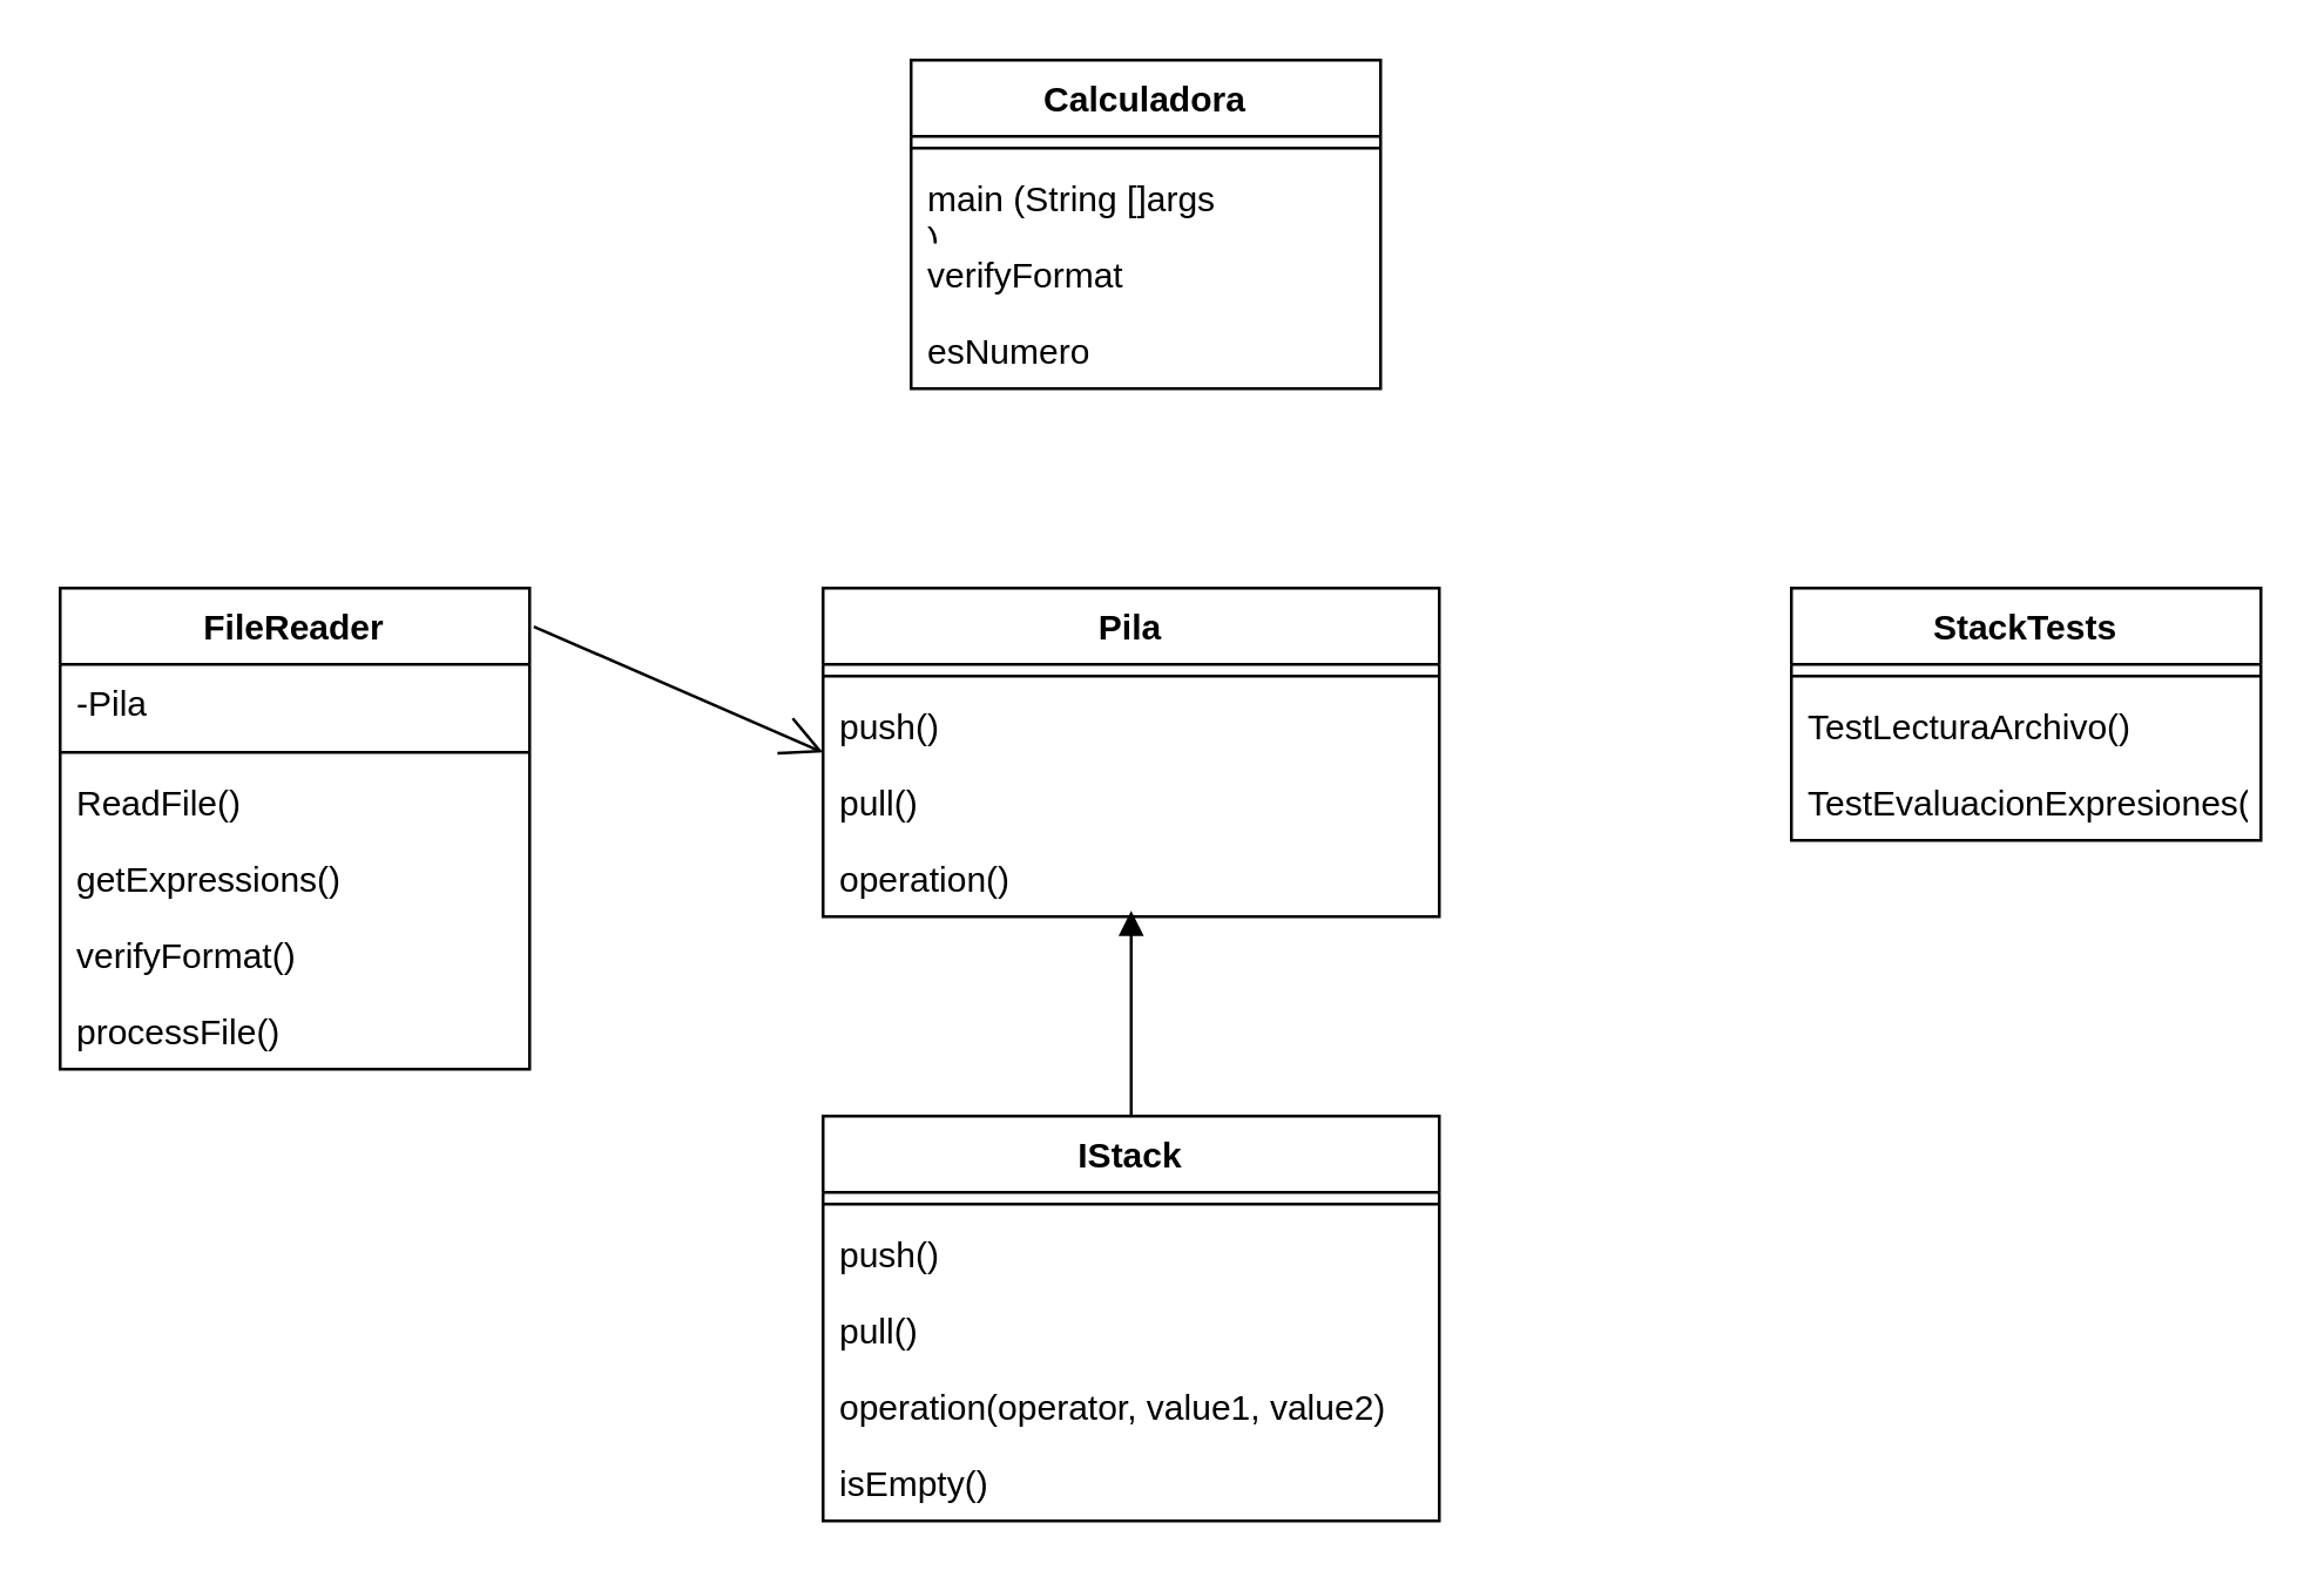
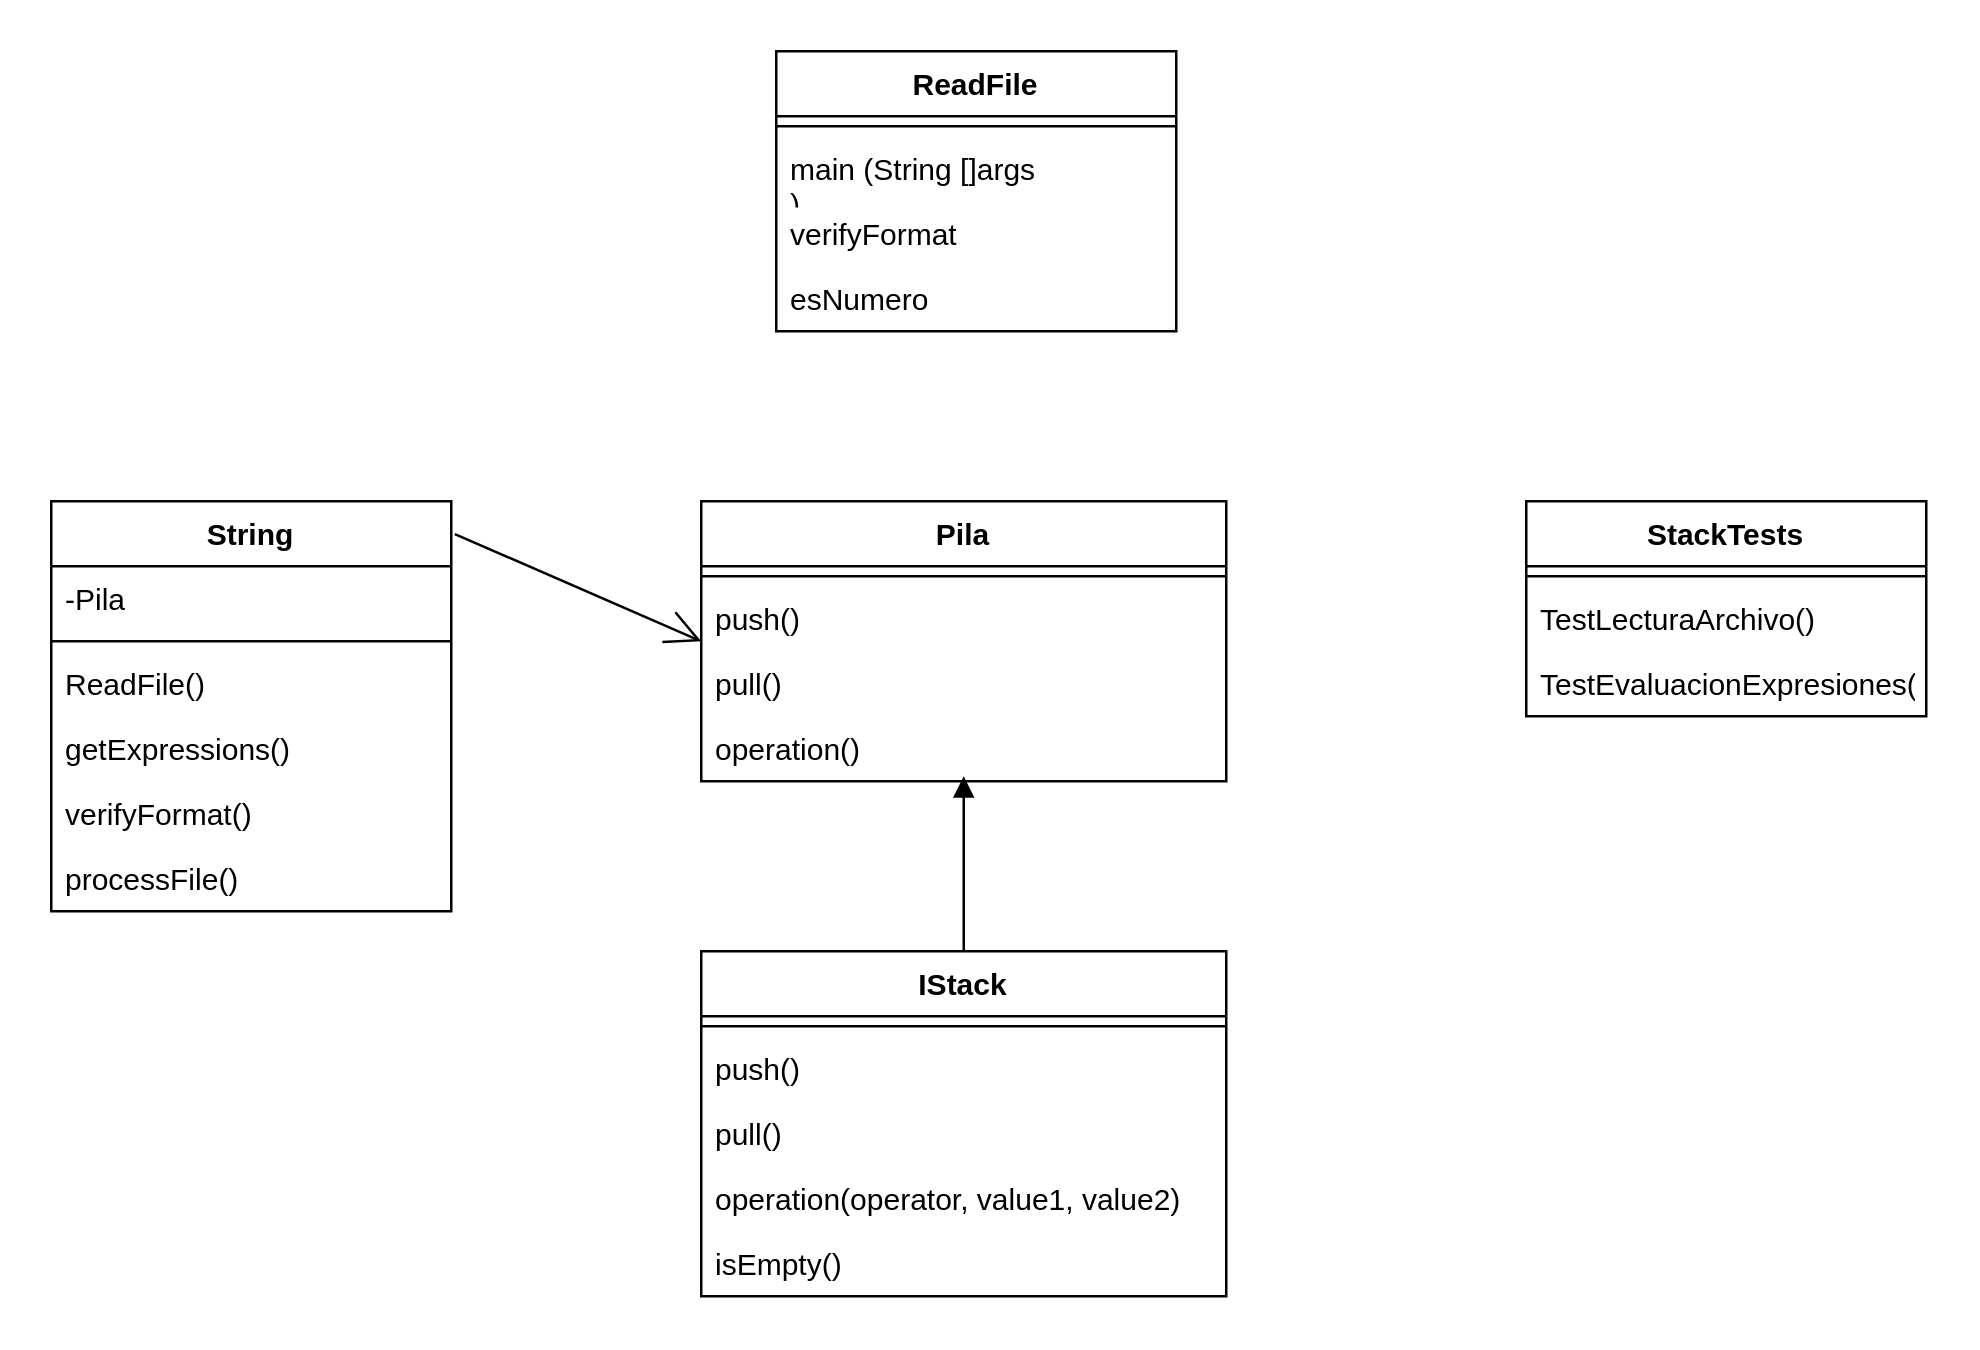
  <mxCell id="0" />
  <mxCell id="1" parent="0" />
  <mxCell id="2" value="IStack" style="swimlane;fontStyle=1;align=center;verticalAlign=top;childLayout=stackLayout;horizontal=1;startSize=26;horizontalStack=0;resizeParent=1;resizeParentMax=0;resizeLast=0;collapsible=1;marginBottom=0;whiteSpace=wrap;html=1;" parent="1" vertex="1"><mxGeometry x="280" y="380" width="210" height="138" as="geometry" /></mxCell>
  <mxCell id="3" value="" style="line;strokeWidth=1;fillColor=none;align=left;verticalAlign=middle;spacingTop=-1;spacingLeft=3;spacingRight=3;rotatable=0;labelPosition=right;points=[];portConstraint=eastwest;strokeColor=inherit;" parent="2" vertex="1"><mxGeometry y="26" width="210" height="8" as="geometry" /></mxCell>
  <mxCell id="4" value="push()" style="text;strokeColor=none;fillColor=none;align=left;verticalAlign=top;spacingLeft=4;spacingRight=4;overflow=hidden;rotatable=0;points=[[0,0.5],[1,0.5]];portConstraint=eastwest;whiteSpace=wrap;html=1;" parent="2" vertex="1"><mxGeometry y="34" width="210" height="26" as="geometry" /></mxCell>
  <mxCell id="5" value="pull()" style="text;strokeColor=none;fillColor=none;align=left;verticalAlign=top;spacingLeft=4;spacingRight=4;overflow=hidden;rotatable=0;points=[[0,0.5],[1,0.5]];portConstraint=eastwest;whiteSpace=wrap;html=1;" parent="2" vertex="1"><mxGeometry y="60" width="210" height="26" as="geometry" /></mxCell>
  <mxCell id="6" value="operation(operator, value1, value2)" style="text;strokeColor=none;fillColor=none;align=left;verticalAlign=top;spacingLeft=4;spacingRight=4;overflow=hidden;rotatable=0;points=[[0,0.5],[1,0.5]];portConstraint=eastwest;whiteSpace=wrap;html=1;" parent="2" vertex="1"><mxGeometry y="86" width="210" height="26" as="geometry" /></mxCell>
  <mxCell id="7" value="isEmpty()" style="text;strokeColor=none;fillColor=none;align=left;verticalAlign=top;spacingLeft=4;spacingRight=4;overflow=hidden;rotatable=0;points=[[0,0.5],[1,0.5]];portConstraint=eastwest;whiteSpace=wrap;html=1;" parent="2" vertex="1"><mxGeometry y="112" width="210" height="26" as="geometry" /></mxCell>
- <mxCell id="8" value="Calculadora" style="swimlane;fontStyle=1;align=center;verticalAlign=top;childLayout=stackLayout;horizontal=1;startSize=26;horizontalStack=0;resizeParent=1;resizeParentMax=0;resizeLast=0;collapsible=1;marginBottom=0;whiteSpace=wrap;html=1;" parent="1" vertex="1"><mxGeometry x="310" y="20" width="160" height="112" as="geometry" /></mxCell>
+ <mxCell id="8" value="ReadFile" style="swimlane;fontStyle=1;align=center;verticalAlign=top;childLayout=stackLayout;horizontal=1;startSize=26;horizontalStack=0;resizeParent=1;resizeParentMax=0;resizeLast=0;collapsible=1;marginBottom=0;whiteSpace=wrap;html=1;" parent="1" vertex="1"><mxGeometry x="310" y="20" width="160" height="112" as="geometry" /></mxCell>
  <mxCell id="9" value="" style="line;strokeWidth=1;fillColor=none;align=left;verticalAlign=middle;spacingTop=-1;spacingLeft=3;spacingRight=3;rotatable=0;labelPosition=right;points=[];portConstraint=eastwest;strokeColor=inherit;" parent="8" vertex="1"><mxGeometry y="26" width="160" height="8" as="geometry" /></mxCell>
  <mxCell id="10" value="main (String []args&lt;div&gt;)&lt;/div&gt;" style="text;strokeColor=none;fillColor=none;align=left;verticalAlign=top;spacingLeft=4;spacingRight=4;overflow=hidden;rotatable=0;points=[[0,0.5],[1,0.5]];portConstraint=eastwest;whiteSpace=wrap;html=1;" parent="8" vertex="1"><mxGeometry y="34" width="160" height="26" as="geometry" /></mxCell>
  <mxCell id="11" value="verifyFormat" style="text;strokeColor=none;fillColor=none;align=left;verticalAlign=top;spacingLeft=4;spacingRight=4;overflow=hidden;rotatable=0;points=[[0,0.5],[1,0.5]];portConstraint=eastwest;whiteSpace=wrap;html=1;" vertex="1" parent="8"><mxGeometry y="60" width="160" height="26" as="geometry" /></mxCell>
  <mxCell id="12" value="esNumero" style="text;strokeColor=none;fillColor=none;align=left;verticalAlign=top;spacingLeft=4;spacingRight=4;overflow=hidden;rotatable=0;points=[[0,0.5],[1,0.5]];portConstraint=eastwest;whiteSpace=wrap;html=1;" vertex="1" parent="8"><mxGeometry y="86" width="160" height="26" as="geometry" /></mxCell>
  <mxCell id="13" value="Pila" style="swimlane;fontStyle=1;align=center;verticalAlign=top;childLayout=stackLayout;horizontal=1;startSize=26;horizontalStack=0;resizeParent=1;resizeParentMax=0;resizeLast=0;collapsible=1;marginBottom=0;whiteSpace=wrap;html=1;" parent="1" vertex="1"><mxGeometry x="280" y="200" width="210" height="112" as="geometry" /></mxCell>
  <mxCell id="14" value="" style="line;strokeWidth=1;fillColor=none;align=left;verticalAlign=middle;spacingTop=-1;spacingLeft=3;spacingRight=3;rotatable=0;labelPosition=right;points=[];portConstraint=eastwest;strokeColor=inherit;" parent="13" vertex="1"><mxGeometry y="26" width="210" height="8" as="geometry" /></mxCell>
  <mxCell id="15" value="push()" style="text;strokeColor=none;fillColor=none;align=left;verticalAlign=top;spacingLeft=4;spacingRight=4;overflow=hidden;rotatable=0;points=[[0,0.5],[1,0.5]];portConstraint=eastwest;whiteSpace=wrap;html=1;" vertex="1" parent="13"><mxGeometry y="34" width="210" height="26" as="geometry" /></mxCell>
  <mxCell id="16" value="pull()" style="text;strokeColor=none;fillColor=none;align=left;verticalAlign=top;spacingLeft=4;spacingRight=4;overflow=hidden;rotatable=0;points=[[0,0.5],[1,0.5]];portConstraint=eastwest;whiteSpace=wrap;html=1;" vertex="1" parent="13"><mxGeometry y="60" width="210" height="26" as="geometry" /></mxCell>
  <mxCell id="17" value="operation()" style="text;strokeColor=none;fillColor=none;align=left;verticalAlign=top;spacingLeft=4;spacingRight=4;overflow=hidden;rotatable=0;points=[[0,0.5],[1,0.5]];portConstraint=eastwest;whiteSpace=wrap;html=1;" vertex="1" parent="13"><mxGeometry y="86" width="210" height="26" as="geometry" /></mxCell>
  <mxCell id="18" value="" style="html=1;verticalAlign=bottom;endArrow=block;curved=0;rounded=0;exitX=0.5;exitY=0;exitDx=0;exitDy=0;" parent="1" source="2" edge="1"><mxGeometry width="80" relative="1" as="geometry"><mxPoint x="350" y="420" as="sourcePoint" /><mxPoint x="385" y="310" as="targetPoint" /></mxGeometry></mxCell>
  <mxCell id="19" value="StackTests" style="swimlane;fontStyle=1;align=center;verticalAlign=top;childLayout=stackLayout;horizontal=1;startSize=26;horizontalStack=0;resizeParent=1;resizeParentMax=0;resizeLast=0;collapsible=1;marginBottom=0;whiteSpace=wrap;html=1;" parent="1" vertex="1"><mxGeometry x="610" y="200" width="160" height="86" as="geometry" /></mxCell>
  <mxCell id="20" value="" style="line;strokeWidth=1;fillColor=none;align=left;verticalAlign=middle;spacingTop=-1;spacingLeft=3;spacingRight=3;rotatable=0;labelPosition=right;points=[];portConstraint=eastwest;strokeColor=inherit;" parent="19" vertex="1"><mxGeometry y="26" width="160" height="8" as="geometry" /></mxCell>
  <mxCell id="21" value="TestLecturaArchivo()" style="text;strokeColor=none;fillColor=none;align=left;verticalAlign=top;spacingLeft=4;spacingRight=4;overflow=hidden;rotatable=0;points=[[0,0.5],[1,0.5]];portConstraint=eastwest;whiteSpace=wrap;html=1;" parent="19" vertex="1"><mxGeometry y="34" width="160" height="26" as="geometry" /></mxCell>
  <mxCell id="22" value="TestEvaluacionExpresiones()" style="text;strokeColor=none;fillColor=none;align=left;verticalAlign=top;spacingLeft=4;spacingRight=4;overflow=hidden;rotatable=0;points=[[0,0.5],[1,0.5]];portConstraint=eastwest;whiteSpace=wrap;html=1;" parent="19" vertex="1"><mxGeometry y="60" width="160" height="26" as="geometry" /></mxCell>
- <mxCell id="23" value="FileReader" style="swimlane;fontStyle=1;align=center;verticalAlign=top;childLayout=stackLayout;horizontal=1;startSize=26;horizontalStack=0;resizeParent=1;resizeParentMax=0;resizeLast=0;collapsible=1;marginBottom=0;whiteSpace=wrap;html=1;" parent="1" vertex="1"><mxGeometry x="20" y="200" width="160" height="164" as="geometry" /></mxCell>
+ <mxCell id="23" value="String" style="swimlane;fontStyle=1;align=center;verticalAlign=top;childLayout=stackLayout;horizontal=1;startSize=26;horizontalStack=0;resizeParent=1;resizeParentMax=0;resizeLast=0;collapsible=1;marginBottom=0;whiteSpace=wrap;html=1;" parent="1" vertex="1"><mxGeometry x="20" y="200" width="160" height="164" as="geometry" /></mxCell>
  <mxCell id="24" value="-Pila" style="text;strokeColor=none;fillColor=none;align=left;verticalAlign=top;spacingLeft=4;spacingRight=4;overflow=hidden;rotatable=0;points=[[0,0.5],[1,0.5]];portConstraint=eastwest;whiteSpace=wrap;html=1;" parent="23" vertex="1"><mxGeometry y="26" width="160" height="26" as="geometry" /></mxCell>
  <mxCell id="25" value="" style="line;strokeWidth=1;fillColor=none;align=left;verticalAlign=middle;spacingTop=-1;spacingLeft=3;spacingRight=3;rotatable=0;labelPosition=right;points=[];portConstraint=eastwest;strokeColor=inherit;" parent="23" vertex="1"><mxGeometry y="52" width="160" height="8" as="geometry" /></mxCell>
  <mxCell id="26" value="ReadFile()" style="text;strokeColor=none;fillColor=none;align=left;verticalAlign=top;spacingLeft=4;spacingRight=4;overflow=hidden;rotatable=0;points=[[0,0.5],[1,0.5]];portConstraint=eastwest;whiteSpace=wrap;html=1;" parent="23" vertex="1"><mxGeometry y="60" width="160" height="26" as="geometry" /></mxCell>
  <mxCell id="27" value="getExpressions()" style="text;strokeColor=none;fillColor=none;align=left;verticalAlign=top;spacingLeft=4;spacingRight=4;overflow=hidden;rotatable=0;points=[[0,0.5],[1,0.5]];portConstraint=eastwest;whiteSpace=wrap;html=1;" parent="23" vertex="1"><mxGeometry y="86" width="160" height="26" as="geometry" /></mxCell>
  <mxCell id="28" value="verifyFormat()" style="text;strokeColor=none;fillColor=none;align=left;verticalAlign=top;spacingLeft=4;spacingRight=4;overflow=hidden;rotatable=0;points=[[0,0.5],[1,0.5]];portConstraint=eastwest;whiteSpace=wrap;html=1;" parent="23" vertex="1"><mxGeometry y="112" width="160" height="26" as="geometry" /></mxCell>
  <mxCell id="29" value="processFile()" style="text;strokeColor=none;fillColor=none;align=left;verticalAlign=top;spacingLeft=4;spacingRight=4;overflow=hidden;rotatable=0;points=[[0,0.5],[1,0.5]];portConstraint=eastwest;whiteSpace=wrap;html=1;" parent="23" vertex="1"><mxGeometry y="138" width="160" height="26" as="geometry" /></mxCell>
  <mxCell id="30" value="" style="endArrow=open;endSize=12;dashed=0;html=1;rounded=0;exitX=1.009;exitY=0.08;exitDx=0;exitDy=0;exitPerimeter=0;entryX=0;entryY=0.5;entryDx=0;entryDy=0;" parent="1" source="23" target="13" edge="1"><mxGeometry width="160" relative="1" as="geometry"><mxPoint x="619" y="224" as="sourcePoint" /><mxPoint x="500" y="227" as="targetPoint" /></mxGeometry></mxCell>
